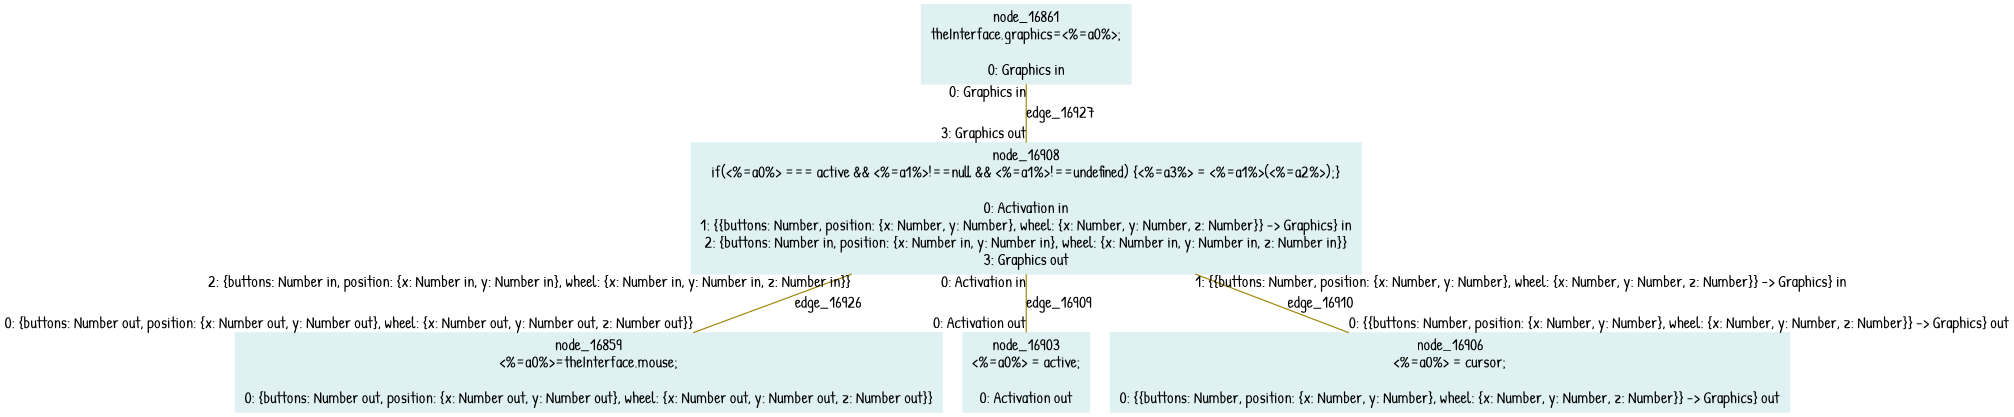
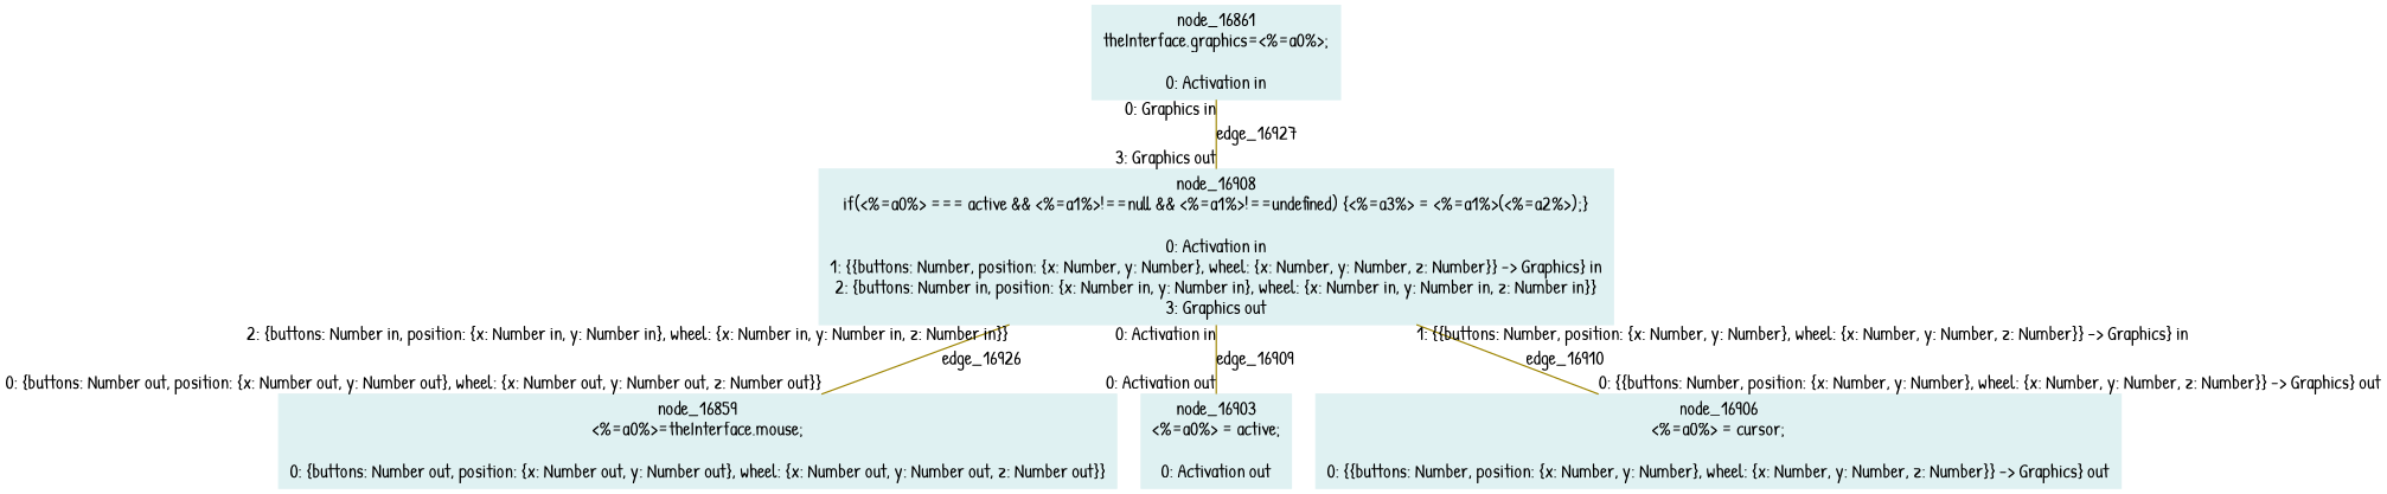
  digraph {
    fontname="Patrick Hand"
    node [color="#dff1f2" fontname="Patrick Hand" shape=box style=filled]
    edge [arrowHead=none arrowsize=1 color="#9d8400" dir=none fontname="Patrick Hand"]
    n1 [label="node_16859\n<%=a0%>=theInterface.mouse;\n\n0: {buttons: Number out, position: {x: Number out, y: Number out}, wheel: {x: Number out, y: Number out, z: Number out}}"]
-   n2 [label="node_16861\ntheInterface.graphics=<%=a0%>;\n\n0: Graphics in"]
+   n2 [label="node_16861\ntheInterface.graphics=<%=a0%>;\n\n0: Activation in"]
    n3 [label="node_16908\nif(<%=a0%> === active && <%=a1%>!==null && <%=a1%>!==undefined) {<%=a3%> = <%=a1%>(<%=a2%>);}\n\n0: Activation in\n1: {{buttons: Number, position: {x: Number, y: Number}, wheel: {x: Number, y: Number, z: Number}} -> Graphics} in\n2: {buttons: Number in, position: {x: Number in, y: Number in}, wheel: {x: Number in, y: Number in, z: Number in}}\n3: Graphics out"]
    n4 [label="node_16903\n<%=a0%> = active;\n\n0: Activation out"]
    n5 [label="node_16906\n<%=a0%> = cursor;\n\n0: {{buttons: Number, position: {x: Number, y: Number}, wheel: {x: Number, y: Number, z: Number}} -> Graphics} out"]
    n2 -> n3 [headlabel="3: Graphics out" label=edge_16927 taillabel="0: Graphics in"]
    n3 -> n1 [headlabel="0: {buttons: Number out, position: {x: Number out, y: Number out}, wheel: {x: Number out, y: Number out, z: Number out}}" label=edge_16926 taillabel="2: {buttons: Number in, position: {x: Number in, y: Number in}, wheel: {x: Number in, y: Number in, z: Number in}}"]
    n3 -> n4 [headlabel="0: Activation out" label=edge_16909 taillabel="0: Activation in"]
    n3 -> n5 [headlabel="0: {{buttons: Number, position: {x: Number, y: Number}, wheel: {x: Number, y: Number, z: Number}} -> Graphics} out" label=edge_16910 taillabel="1: {{buttons: Number, position: {x: Number, y: Number}, wheel: {x: Number, y: Number, z: Number}} -> Graphics} in"]
  }
